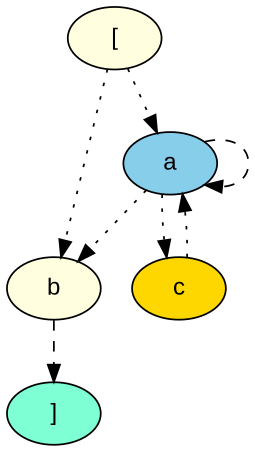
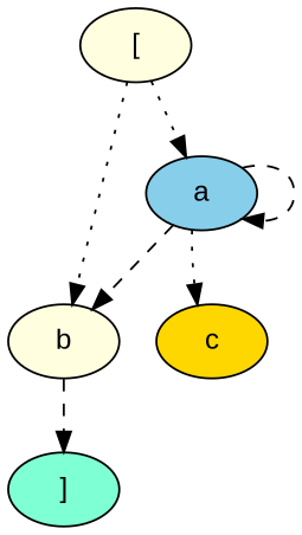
  digraph {
    fontname="Liberation Sans"
    rankdir=TB
    node [fillcolor=lightyellow fontname="Liberation Sans" style=filled]
    edge [fontname="Liberation Sans" style=dotted]
    n1 [label="["]
    n2 [fillcolor=skyblue label=a]
    n3 [label=b]
    n4 [fillcolor=gold label=c]
    n5 [fillcolor=aquamarine label="]"]
    n1 -> n2
    n1 -> n3
    n2 -> n2 [style=dashed]
-   n2 -> n3
+   n2 -> n3 [style=dashed]
    n2 -> n4
    n3 -> n5 [style=dashed]
-   n4 -> n2
  }
